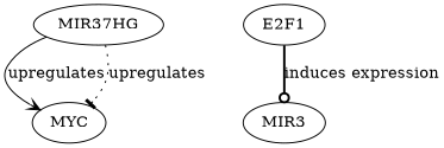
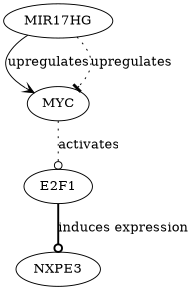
  digraph {
    edge [arrowhead=odot evidence="PMID: 20375004" probability=0.8 style=dotted]
-   MIR17HG [label=MIR37HG]
+   MIR17HG
    MYC
    E2F1
-   NXPE3 [label=MIR3]
+   NXPE3
    MIR17HG -> MYC [arrowhead=vee label=upregulates style=solid]
    MIR17HG -> MYC [arrowhead=tee label=upregulates]
+   MYC -> E2F1 [evidence="PMID: 12345678" label=activates probability=0.7]
    E2F1 -> NXPE3 [evidence="PMID: 34567890" label="induces expression" probability=0.5 style=bold]
  }
